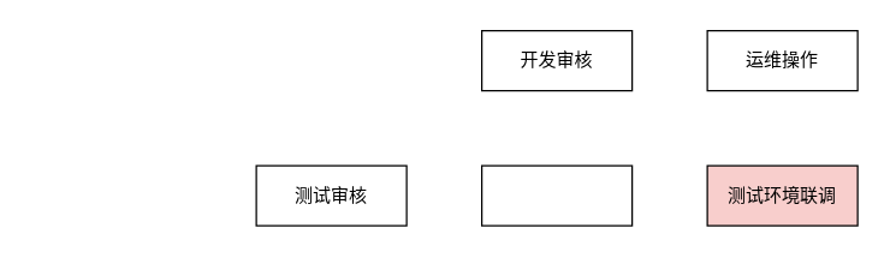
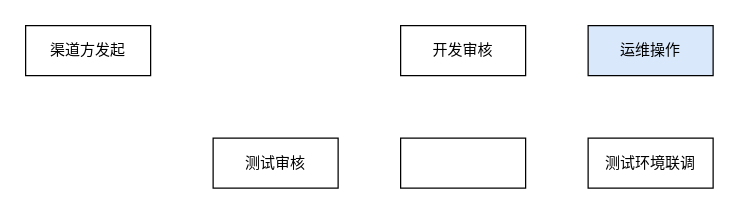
  <mxCell id="0" />
  <mxCell id="1" parent="0" />
+ <mxCell id="2" value="渠道方发起" style="rounded=0;whiteSpace=wrap;html=1;" vertex="1" parent="1"><mxGeometry x="20" y="20" width="100" height="40" as="geometry" /></mxCell>
  <mxCell id="3" value="开发审核" style="rounded=0;whiteSpace=wrap;html=1;" vertex="1" parent="1"><mxGeometry x="320" y="20" width="100" height="40" as="geometry" /></mxCell>
- <mxCell id="4" value="运维操作" style="rounded=0;whiteSpace=wrap;html=1;" vertex="1" parent="1"><mxGeometry x="470" y="20" width="100" height="40" as="geometry" /></mxCell>
- <mxCell id="5" value="测试环境联调" style="rounded=0;whiteSpace=wrap;html=1;fillColor=#f8cecc;" vertex="1" parent="1"><mxGeometry x="470" y="110" width="100" height="40" as="geometry" /></mxCell>
+ <mxCell id="4" value="运维操作" style="rounded=0;whiteSpace=wrap;html=1;fillColor=#dae8fc;" vertex="1" parent="1"><mxGeometry x="470" y="20" width="100" height="40" as="geometry" /></mxCell>
+ <mxCell id="5" value="测试环境联调" style="rounded=0;whiteSpace=wrap;html=1;" vertex="1" parent="1"><mxGeometry x="470" y="110" width="100" height="40" as="geometry" /></mxCell>
  <mxCell id="6" value="" style="rounded=0;whiteSpace=wrap;html=1;" vertex="1" parent="1"><mxGeometry x="320" y="110" width="100" height="40" as="geometry" /></mxCell>
  <mxCell id="7" value="测试审核" style="rounded=0;whiteSpace=wrap;html=1;" vertex="1" parent="1"><mxGeometry x="170" y="110" width="100" height="40" as="geometry" /></mxCell>
